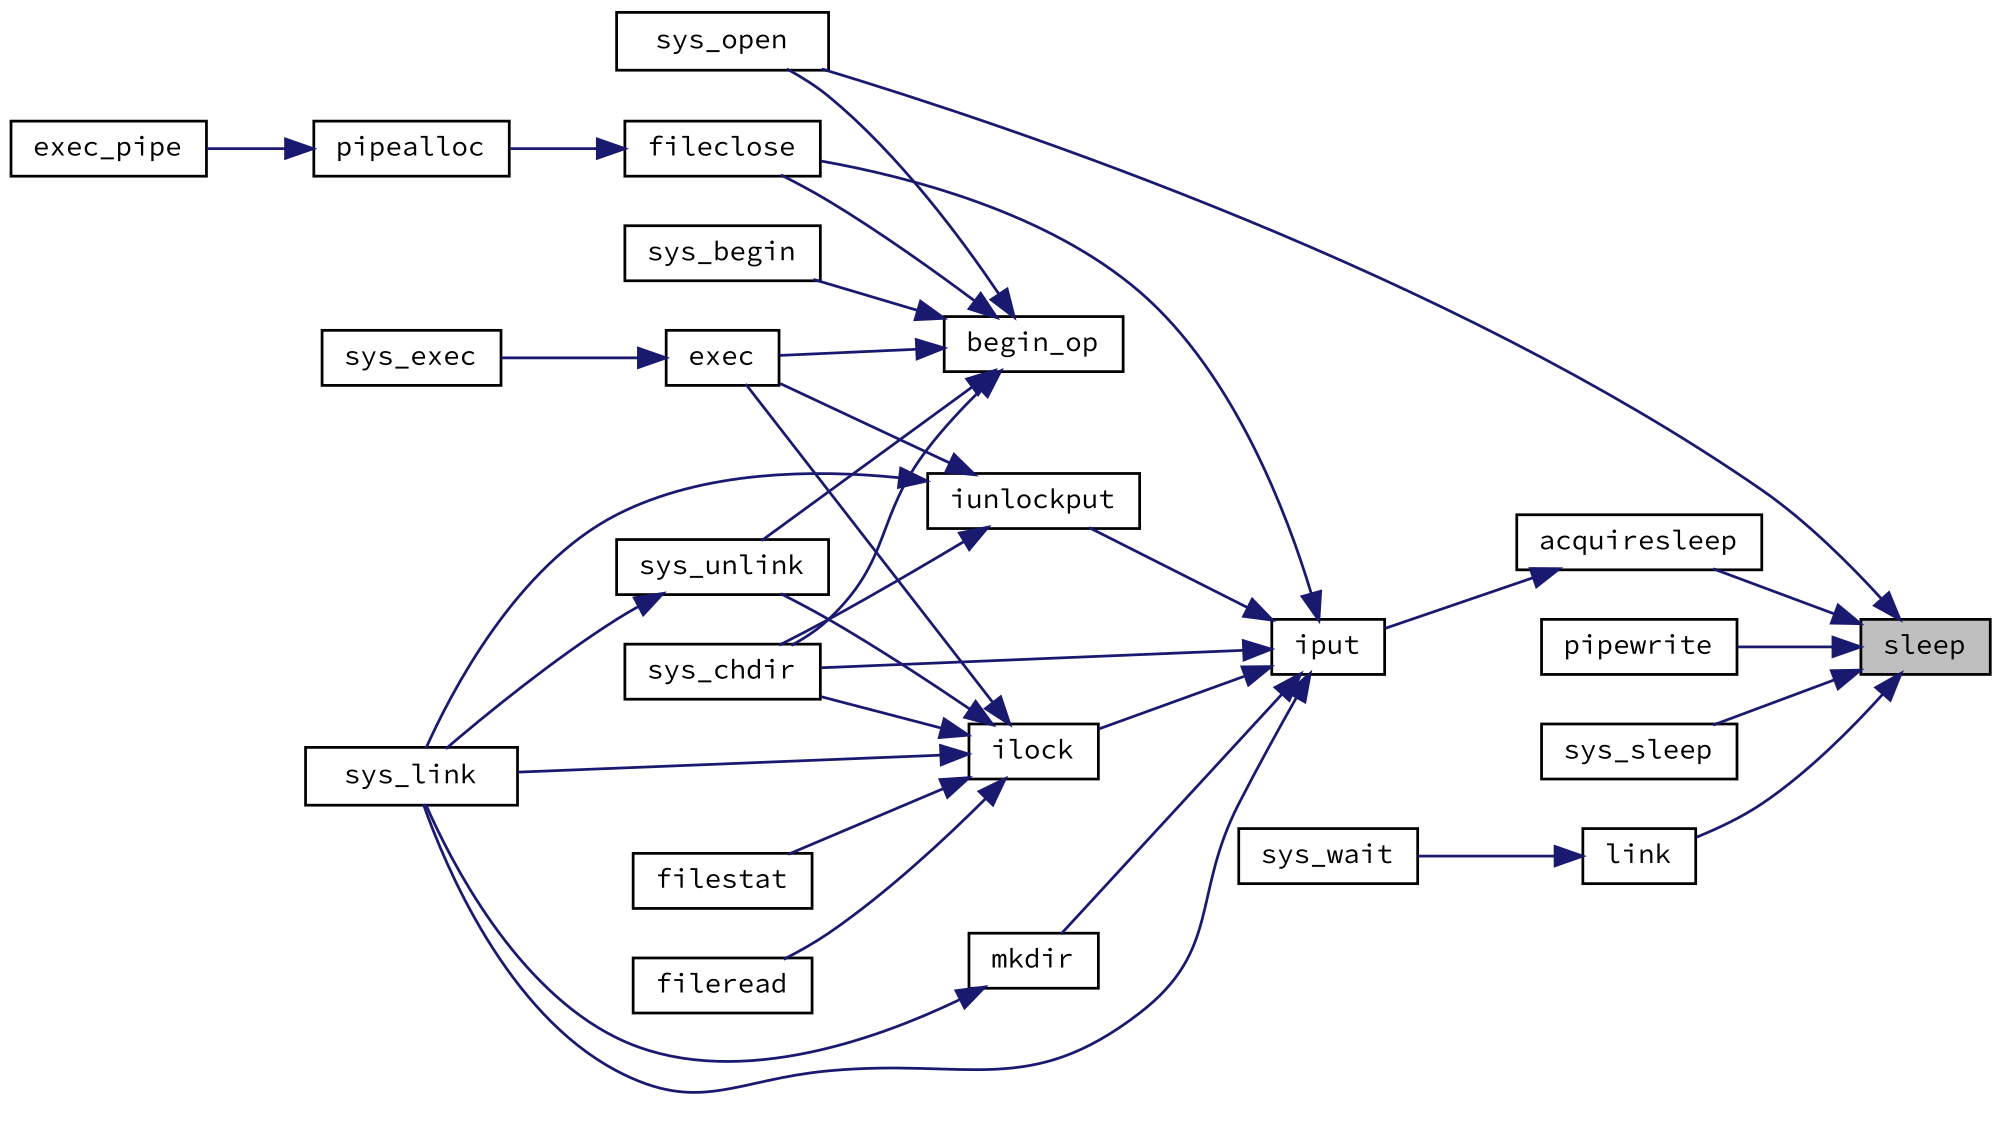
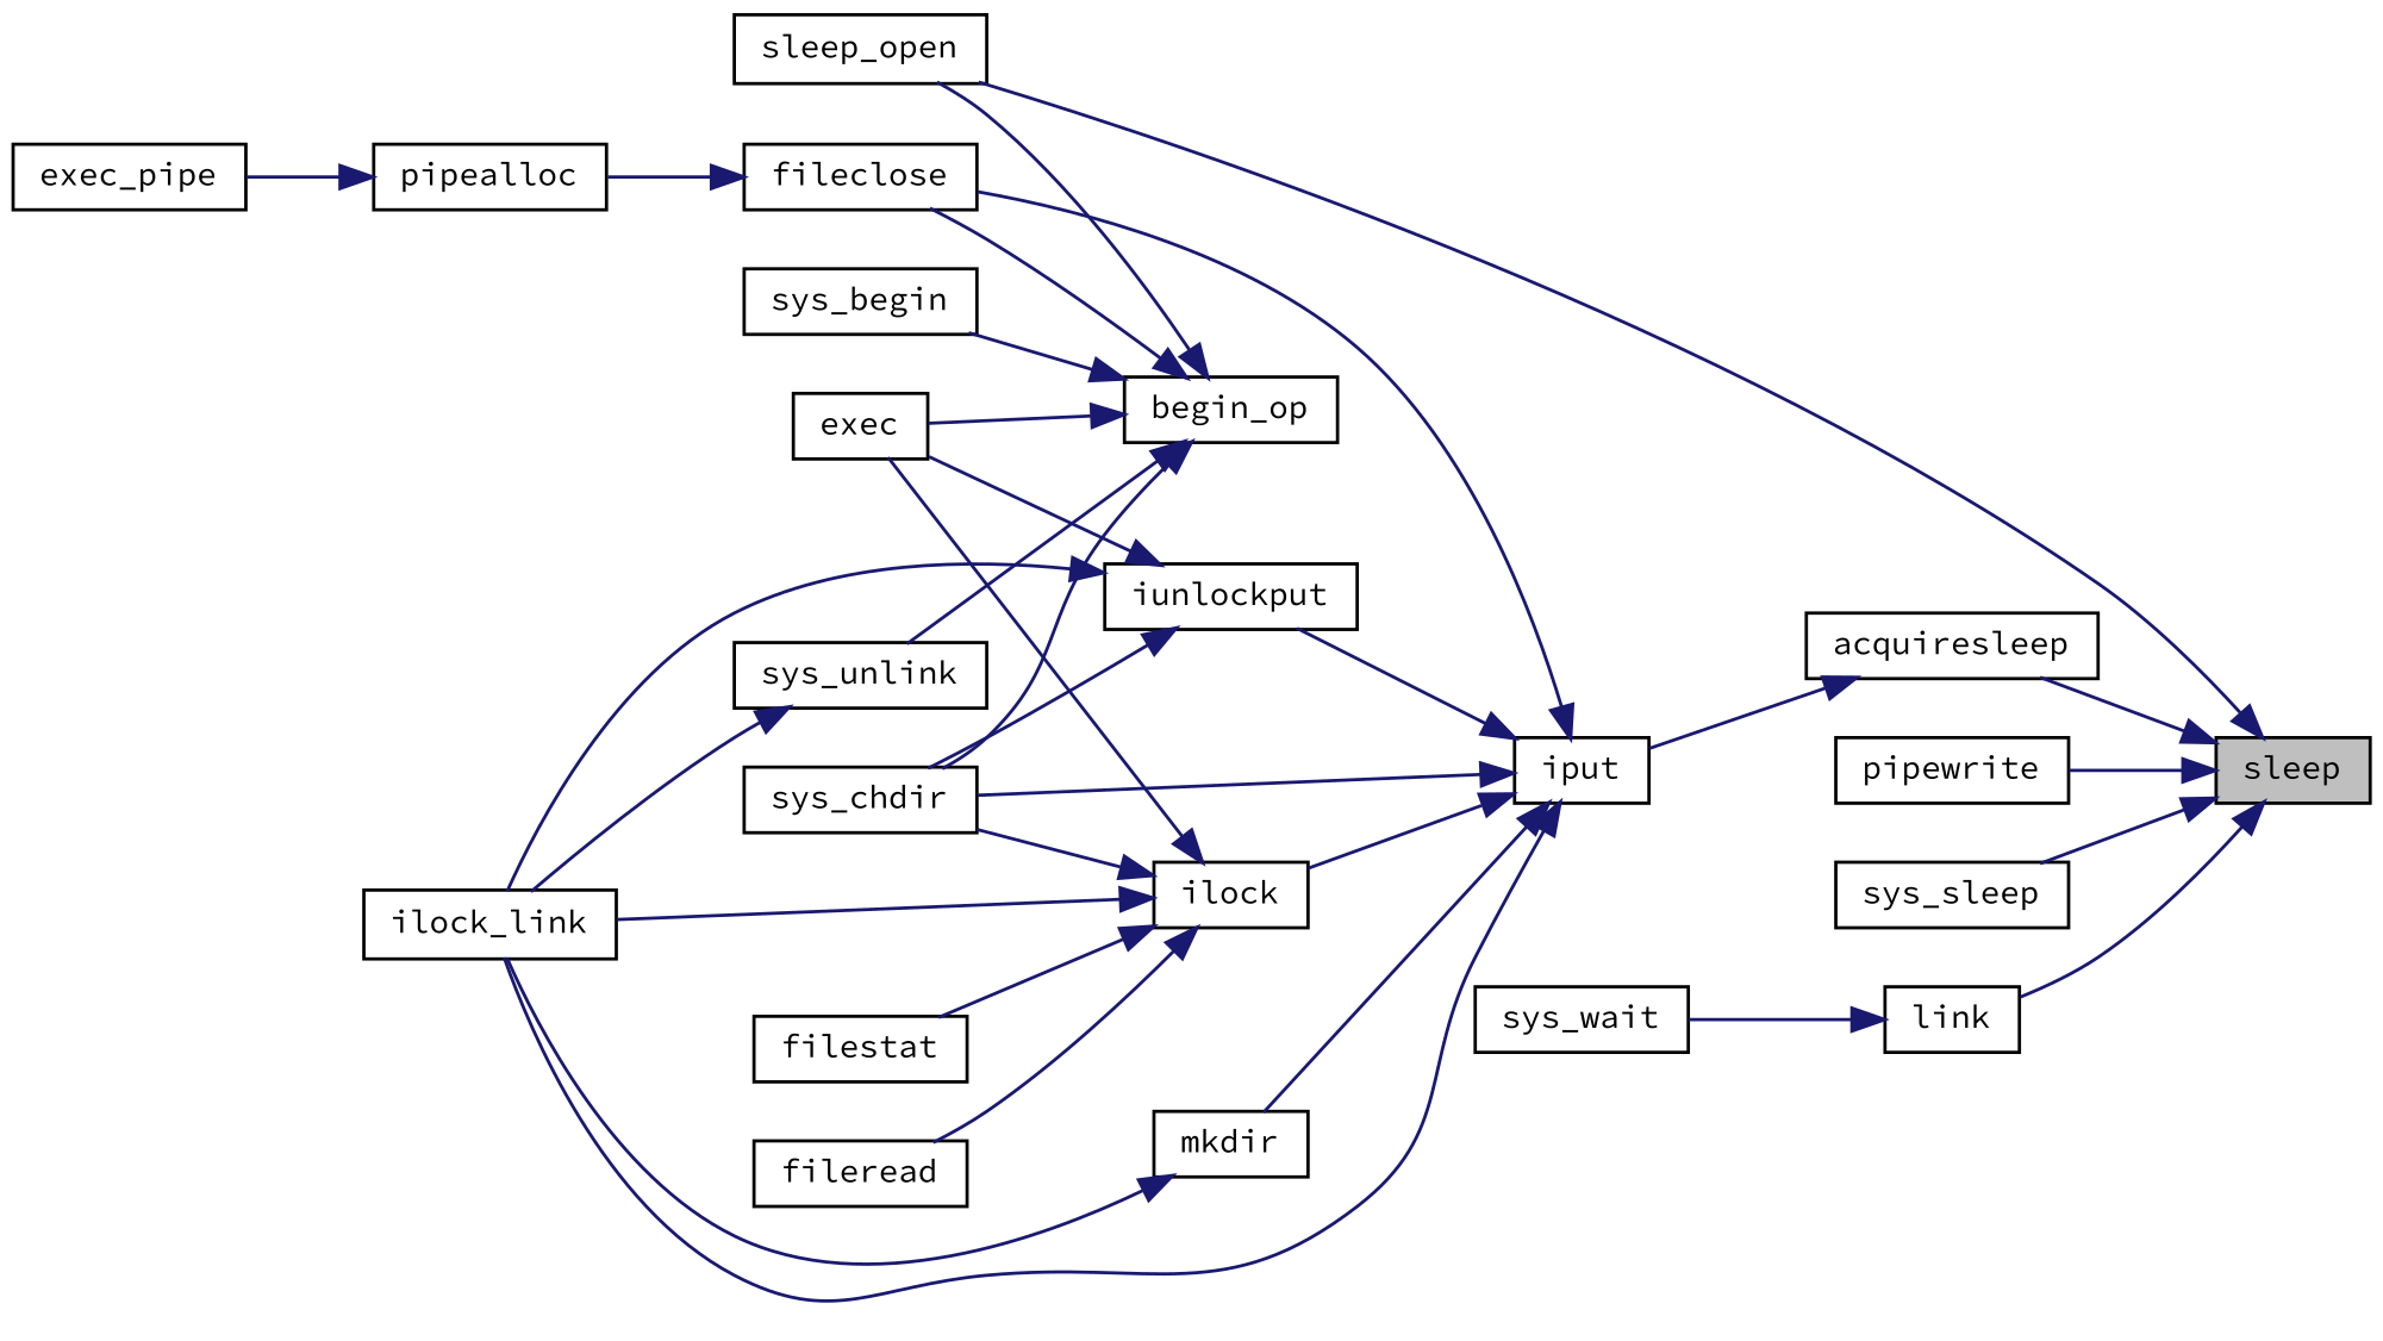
  digraph {
    fontname="Source Code Pro"
    rankdir=RL
    node [color=black fillcolor=white fontname="Source Code Pro" fontsize=10 shape=record style=filled]
    edge [color=midnightblue dir=back fontname="Source Code Pro" fontsize=10 labelfontname=Helvetica labelfontsize=10 style=solid]
    n1 [fillcolor=grey75 fontcolor=black height=0.2 label=sleep width=0.4]
    n2 [height=0.2 label=acquiresleep width=0.4]
    n3 [height=0.2 label=pipewrite width=0.4]
    n4 [height=0.2 label=sys_sleep width=0.4]
    n5 [height=0.2 label=link width=0.4]
-   n6 [height=0.2 label=sys_open width=0.4]
+   n6 [height=0.2 label=sleep_open width=0.4]
    n7 [height=0.2 label=iput width=0.4]
    n8 [height=0.2 label=begin_op width=0.4]
    n9 [height=0.2 label=exec width=0.4]
    n10 [height=0.2 label=sys_chdir width=0.4]
    n11 [height=0.2 label=sys_unlink width=0.4]
    n12 [height=0.2 label=fileclose width=0.4]
    n13 [height=0.2 label=sys_begin width=0.4]
    n14 [height=0.2 label=sys_wait width=0.4]
    n15 [height=0.2 label=ilock width=0.4]
    n16 [height=0.2 label=fileread width=0.4]
    n17 [height=0.2 label=filestat width=0.4]
-   n18 [height=0.2 label=sys_link width=0.4]
+   n18 [height=0.2 label=ilock_link width=0.4]
    n19 [height=0.2 label=mkdir width=0.4]
    n20 [height=0.2 label=iunlockput width=0.4]
-   n21 [height=0.2 label=sys_exec width=0.4]
    n22 [height=0.2 label=pipealloc width=0.4]
    n23 [height=0.2 label=exec_pipe width=0.4]
    n1 -> n2
    n1 -> n3
    n1 -> n4
    n1 -> n5
    n1 -> n6
    n2 -> n7
    n5 -> n14
    n7 -> n10
    n7 -> n12
    n7 -> n15
    n7 -> n18
    n7 -> n19
    n7 -> n20
    n8 -> n6
    n8 -> n9
    n8 -> n10
    n8 -> n11
    n8 -> n12
    n8 -> n13
-   n9 -> n21
    n11 -> n18
    n12 -> n22
    n15 -> n9
    n15 -> n10
-   n15 -> n11
    n15 -> n16
    n15 -> n17
    n15 -> n18
    n19 -> n18
    n20 -> n9
    n20 -> n10
    n20 -> n18
    n22 -> n23
  }
